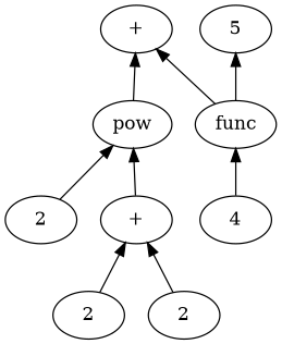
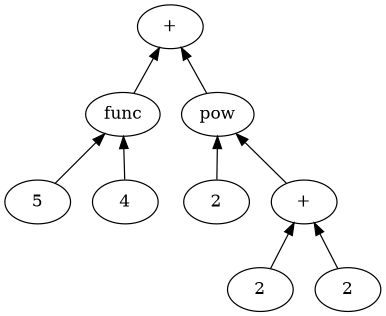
  digraph {
    rankdir=BT
    n1 [label=5]
    n2 [label=func]
    n3 [label="+"]
    n4 [label=4]
    n5 [label=2]
    n6 [label=pow]
    n7 [label=2]
    n8 [label="+"]
    n9 [label=2]
-   n2 -> n1
+   n1 -> n2
    n2 -> n3
    n4 -> n2
    n5 -> n6
    n6 -> n3
    n7 -> n8
    n8 -> n6
    n9 -> n8
  }
